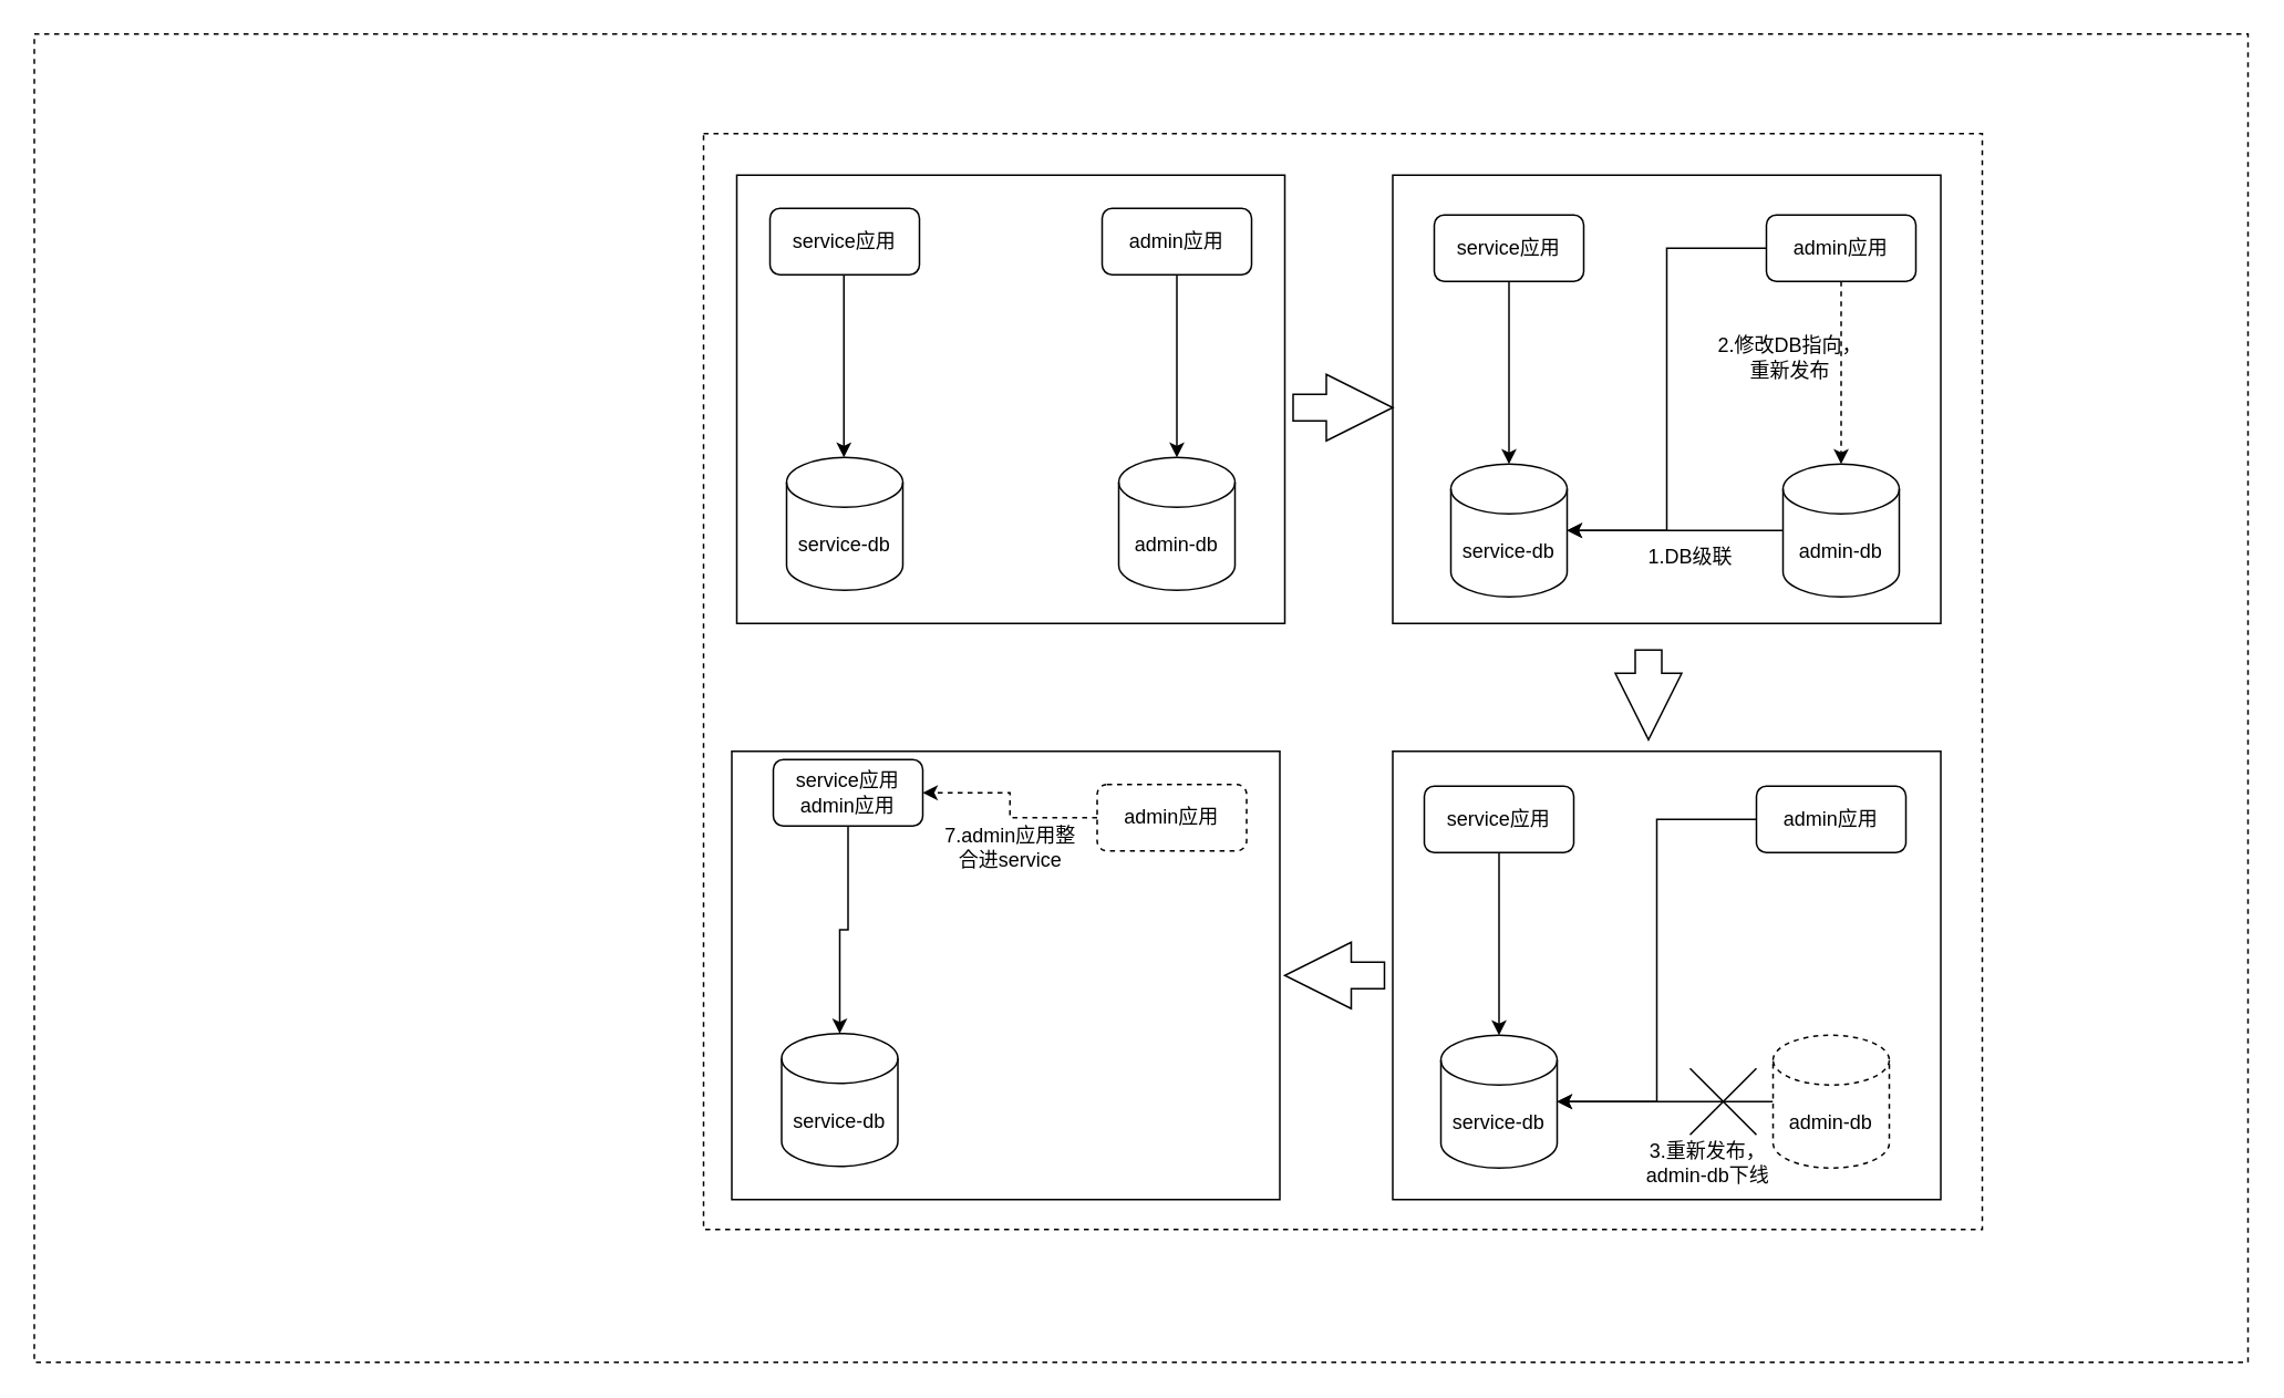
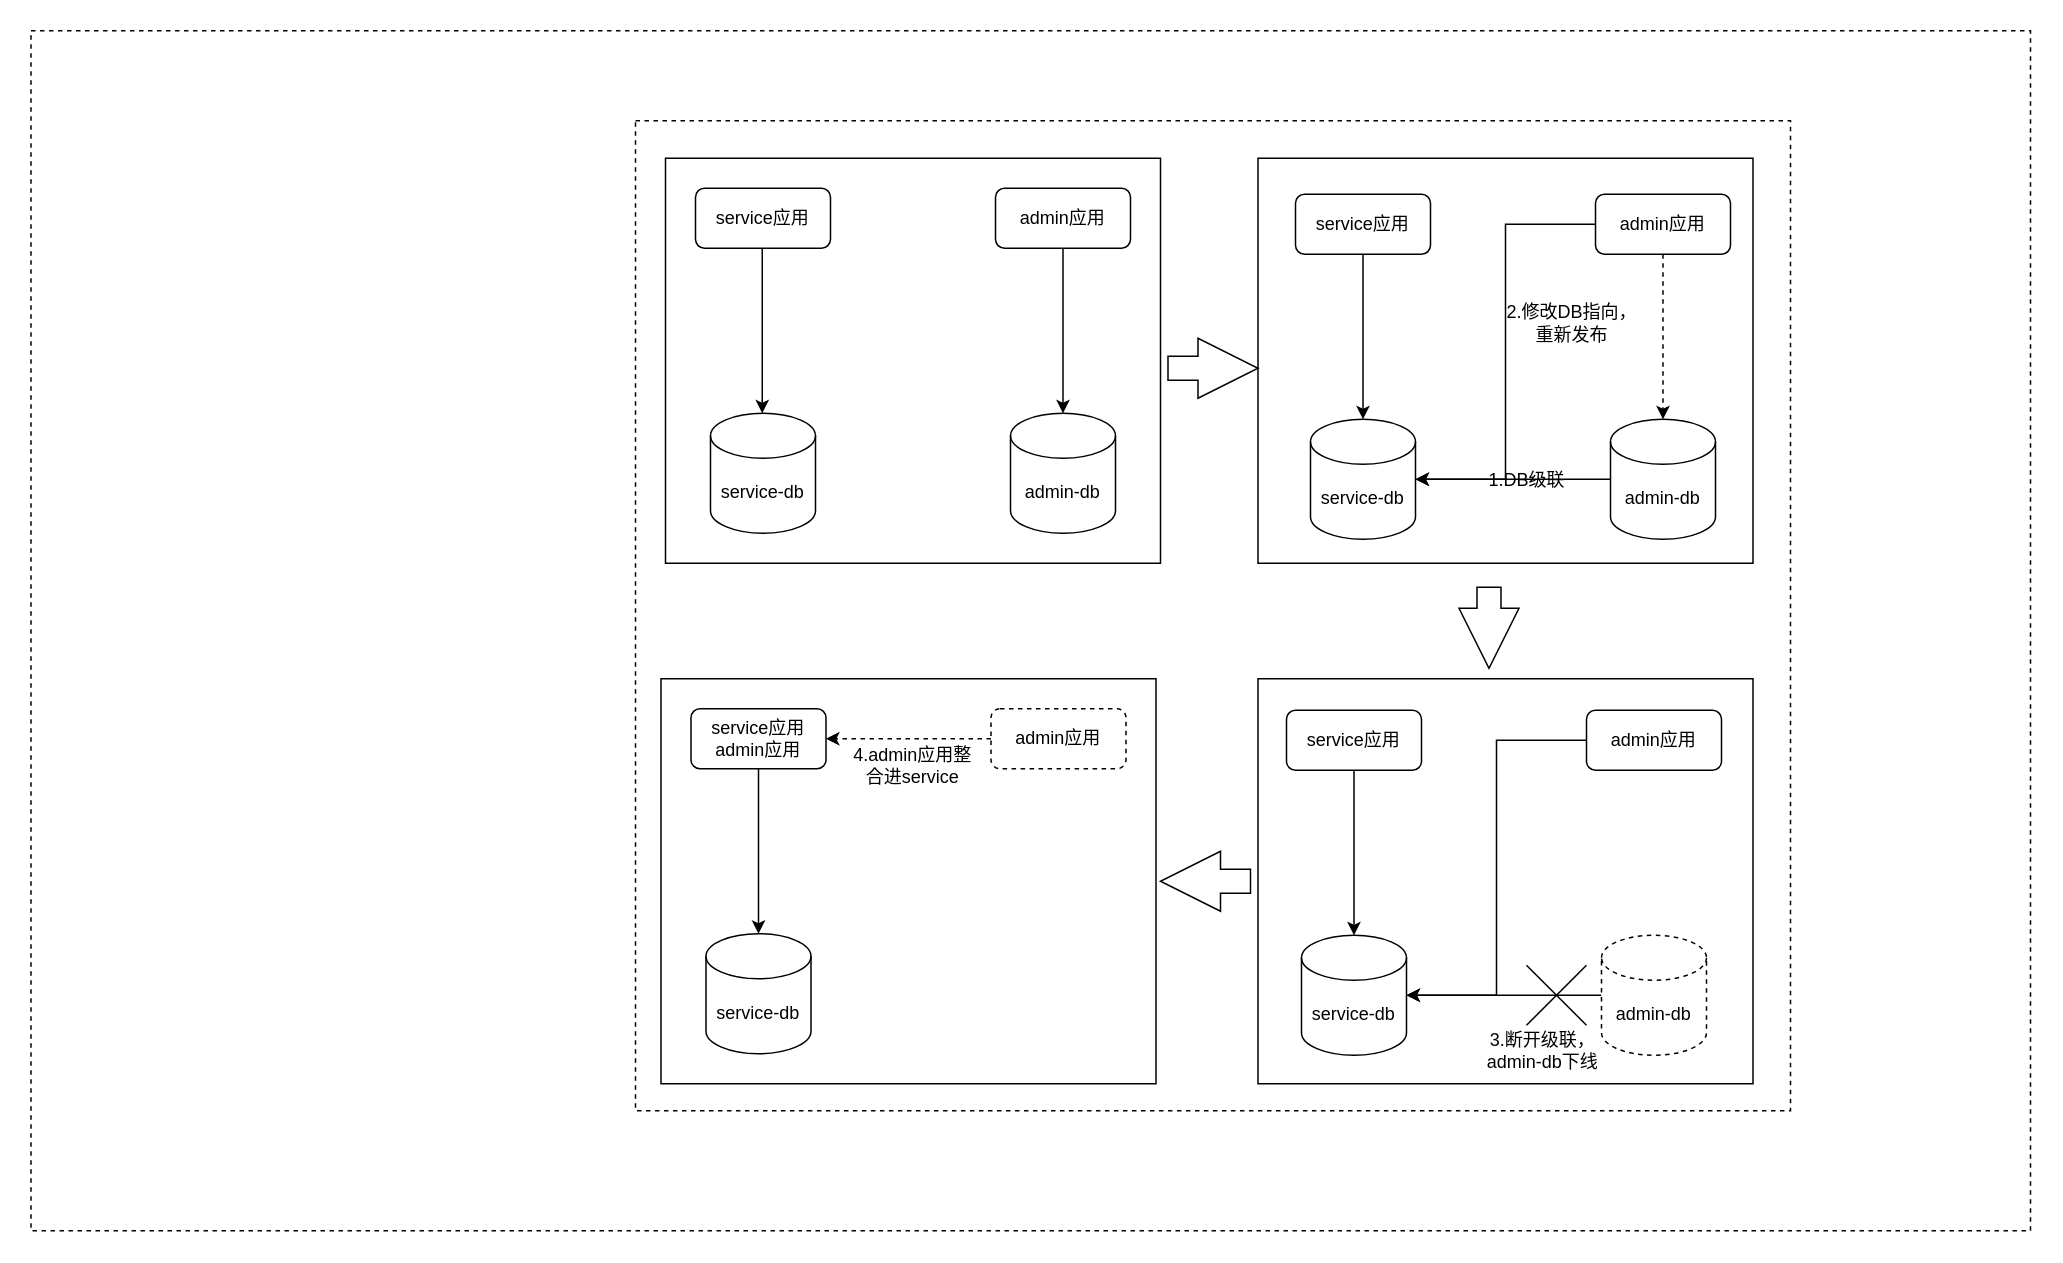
  <mxCell id="0" />
  <mxCell id="1" parent="0" />
  <mxCell id="2" value="" style="rounded=0;whiteSpace=wrap;html=1;dashed=1;" vertex="1" parent="1"><mxGeometry x="20" y="20" width="1333" height="800" as="geometry" /></mxCell>
  <mxCell id="3" value="" style="rounded=0;whiteSpace=wrap;html=1;dashed=1;" vertex="1" parent="1"><mxGeometry x="423" y="80" width="770" height="660" as="geometry" /></mxCell>
  <mxCell id="4" value="" style="rounded=0;whiteSpace=wrap;html=1;" vertex="1" parent="1"><mxGeometry x="440" y="452" width="330" height="270" as="geometry" /></mxCell>
  <mxCell id="5" value="" style="rounded=0;whiteSpace=wrap;html=1;" vertex="1" parent="1"><mxGeometry x="838" y="452" width="330" height="270" as="geometry" /></mxCell>
  <mxCell id="6" value="" style="rounded=0;whiteSpace=wrap;html=1;" vertex="1" parent="1"><mxGeometry x="838" y="105" width="330" height="270" as="geometry" /></mxCell>
  <mxCell id="7" value="" style="rounded=0;whiteSpace=wrap;html=1;" vertex="1" parent="1"><mxGeometry x="443" y="105" width="330" height="270" as="geometry" /></mxCell>
  <mxCell id="8" value="service-db" style="shape=cylinder3;whiteSpace=wrap;html=1;boundedLbl=1;backgroundOutline=1;size=15;" vertex="1" parent="1"><mxGeometry x="873" y="279" width="70" height="80" as="geometry" /></mxCell>
  <mxCell id="9" style="edgeStyle=orthogonalEdgeStyle;rounded=0;orthogonalLoop=1;jettySize=auto;html=1;" edge="1" parent="1" source="10" target="8"><mxGeometry relative="1" as="geometry" /></mxCell>
  <mxCell id="10" value="admin-db" style="shape=cylinder3;whiteSpace=wrap;html=1;boundedLbl=1;backgroundOutline=1;size=15;" vertex="1" parent="1"><mxGeometry x="1073" y="279" width="70" height="80" as="geometry" /></mxCell>
  <mxCell id="11" style="edgeStyle=orthogonalEdgeStyle;rounded=0;orthogonalLoop=1;jettySize=auto;html=1;entryX=0.5;entryY=0;entryDx=0;entryDy=0;entryPerimeter=0;dashed=1;" edge="1" parent="1" source="13" target="10"><mxGeometry relative="1" as="geometry" /></mxCell>
  <mxCell id="12" style="edgeStyle=orthogonalEdgeStyle;rounded=0;orthogonalLoop=1;jettySize=auto;html=1;entryX=1;entryY=0.5;entryDx=0;entryDy=0;entryPerimeter=0;" edge="1" parent="1" source="13" target="8"><mxGeometry relative="1" as="geometry" /></mxCell>
  <mxCell id="13" value="admin应用" style="rounded=1;whiteSpace=wrap;html=1;" vertex="1" parent="1"><mxGeometry x="1063" y="129" width="90" height="40" as="geometry" /></mxCell>
  <mxCell id="14" style="edgeStyle=orthogonalEdgeStyle;rounded=0;orthogonalLoop=1;jettySize=auto;html=1;entryX=0.5;entryY=0;entryDx=0;entryDy=0;entryPerimeter=0;" edge="1" parent="1" source="15" target="8"><mxGeometry relative="1" as="geometry" /></mxCell>
  <mxCell id="15" value="service应用" style="rounded=1;whiteSpace=wrap;html=1;" vertex="1" parent="1"><mxGeometry x="863" y="129" width="90" height="40" as="geometry" /></mxCell>
  <mxCell id="16" value="service-db" style="shape=cylinder3;whiteSpace=wrap;html=1;boundedLbl=1;backgroundOutline=1;size=15;" vertex="1" parent="1"><mxGeometry x="473" y="275" width="70" height="80" as="geometry" /></mxCell>
  <mxCell id="17" value="admin-db" style="shape=cylinder3;whiteSpace=wrap;html=1;boundedLbl=1;backgroundOutline=1;size=15;" vertex="1" parent="1"><mxGeometry x="673" y="275" width="70" height="80" as="geometry" /></mxCell>
  <mxCell id="18" style="edgeStyle=orthogonalEdgeStyle;rounded=0;orthogonalLoop=1;jettySize=auto;html=1;entryX=0.5;entryY=0;entryDx=0;entryDy=0;entryPerimeter=0;" edge="1" parent="1" source="19" target="17"><mxGeometry relative="1" as="geometry" /></mxCell>
  <mxCell id="19" value="admin应用" style="rounded=1;whiteSpace=wrap;html=1;" vertex="1" parent="1"><mxGeometry x="663" y="125" width="90" height="40" as="geometry" /></mxCell>
  <mxCell id="20" value="service应用" style="rounded=1;whiteSpace=wrap;html=1;" vertex="1" parent="1"><mxGeometry x="463" y="125" width="90" height="40" as="geometry" /></mxCell>
  <mxCell id="21" style="edgeStyle=orthogonalEdgeStyle;rounded=0;orthogonalLoop=1;jettySize=auto;html=1;entryX=0.5;entryY=0;entryDx=0;entryDy=0;entryPerimeter=0;" edge="1" parent="1"><mxGeometry relative="1" as="geometry"><mxPoint x="507.5" y="165" as="sourcePoint" /><mxPoint x="507.5" y="275" as="targetPoint" /></mxGeometry></mxCell>
  <mxCell id="22" value="service-db" style="shape=cylinder3;whiteSpace=wrap;html=1;boundedLbl=1;backgroundOutline=1;size=15;" vertex="1" parent="1"><mxGeometry x="867" y="623" width="70" height="80" as="geometry" /></mxCell>
  <mxCell id="23" style="edgeStyle=orthogonalEdgeStyle;rounded=0;orthogonalLoop=1;jettySize=auto;html=1;" edge="1" parent="1" source="24" target="22"><mxGeometry relative="1" as="geometry" /></mxCell>
  <mxCell id="24" value="admin-db" style="shape=cylinder3;whiteSpace=wrap;html=1;boundedLbl=1;backgroundOutline=1;size=15;dashed=1;" vertex="1" parent="1"><mxGeometry x="1067" y="623" width="70" height="80" as="geometry" /></mxCell>
  <mxCell id="25" style="edgeStyle=orthogonalEdgeStyle;rounded=0;orthogonalLoop=1;jettySize=auto;html=1;entryX=1;entryY=0.5;entryDx=0;entryDy=0;entryPerimeter=0;" edge="1" parent="1" source="26" target="22"><mxGeometry relative="1" as="geometry" /></mxCell>
  <mxCell id="26" value="admin应用" style="rounded=1;whiteSpace=wrap;html=1;" vertex="1" parent="1"><mxGeometry x="1057" y="473" width="90" height="40" as="geometry" /></mxCell>
  <mxCell id="27" style="edgeStyle=orthogonalEdgeStyle;rounded=0;orthogonalLoop=1;jettySize=auto;html=1;entryX=0.5;entryY=0;entryDx=0;entryDy=0;entryPerimeter=0;" edge="1" parent="1" source="28" target="22"><mxGeometry relative="1" as="geometry" /></mxCell>
  <mxCell id="28" value="service应用" style="rounded=1;whiteSpace=wrap;html=1;" vertex="1" parent="1"><mxGeometry x="857" y="473" width="90" height="40" as="geometry" /></mxCell>
  <mxCell id="29" value="" style="endArrow=none;html=1;" edge="1" parent="1"><mxGeometry width="50" height="50" relative="1" as="geometry"><mxPoint x="1017" y="683" as="sourcePoint" /><mxPoint x="1057" y="643" as="targetPoint" /></mxGeometry></mxCell>
  <mxCell id="30" value="" style="endArrow=none;html=1;" edge="1" parent="1"><mxGeometry width="50" height="50" relative="1" as="geometry"><mxPoint x="1017" y="643" as="sourcePoint" /><mxPoint x="1057" y="683" as="targetPoint" /></mxGeometry></mxCell>
  <mxCell id="31" value="service-db" style="shape=cylinder3;whiteSpace=wrap;html=1;boundedLbl=1;backgroundOutline=1;size=15;" vertex="1" parent="1"><mxGeometry x="470" y="622" width="70" height="80" as="geometry" /></mxCell>
  <mxCell id="32" style="edgeStyle=orthogonalEdgeStyle;rounded=0;orthogonalLoop=1;jettySize=auto;html=1;dashed=1;" edge="1" parent="1" source="33" target="35"><mxGeometry relative="1" as="geometry" /></mxCell>
  <mxCell id="33" value="admin应用" style="rounded=1;whiteSpace=wrap;html=1;dashed=1;" vertex="1" parent="1"><mxGeometry x="660" y="472" width="90" height="40" as="geometry" /></mxCell>
  <mxCell id="34" style="edgeStyle=orthogonalEdgeStyle;rounded=0;orthogonalLoop=1;jettySize=auto;html=1;entryX=0.5;entryY=0;entryDx=0;entryDy=0;entryPerimeter=0;" edge="1" parent="1" source="35" target="31"><mxGeometry relative="1" as="geometry" /></mxCell>
- <mxCell id="35" value="service应用&lt;br&gt;admin应用" style="rounded=1;whiteSpace=wrap;html=1;" vertex="1" parent="1"><mxGeometry x="465" y="457" width="90" height="40" as="geometry" /></mxCell>
- <mxCell id="36" value="1.DB级联" style="text;html=1;strokeColor=none;fillColor=none;align=center;verticalAlign=middle;whiteSpace=wrap;rounded=0;" vertex="1" parent="1"><mxGeometry x="982" y="325" width="71" height="20" as="geometry" /></mxCell>
- <mxCell id="37" value="2.修改DB指向，重新发布" style="text;html=1;strokeColor=none;fillColor=none;align=center;verticalAlign=middle;whiteSpace=wrap;rounded=0;" vertex="1" parent="1"><mxGeometry x="1032" y="205" width="91" height="20" as="geometry" /></mxCell>
- <mxCell id="38" value="3.重新发布，&lt;br&gt;admin-db下线" style="text;html=1;strokeColor=none;fillColor=none;align=center;verticalAlign=middle;whiteSpace=wrap;rounded=0;" vertex="1" parent="1"><mxGeometry x="983" y="690" width="90" height="20" as="geometry" /></mxCell>
- <mxCell id="39" value="7.admin应用整合进service" style="text;html=1;strokeColor=none;fillColor=none;align=center;verticalAlign=middle;whiteSpace=wrap;rounded=0;" vertex="1" parent="1"><mxGeometry x="563" y="500" width="90" height="20" as="geometry" /></mxCell>
+ <mxCell id="35" value="service应用&lt;br&gt;admin应用" style="rounded=1;whiteSpace=wrap;html=1;" vertex="1" parent="1"><mxGeometry x="460" y="472" width="90" height="40" as="geometry" /></mxCell>
+ <mxCell id="36" value="1.DB级联" style="text;html=1;strokeColor=none;fillColor=none;align=center;verticalAlign=middle;whiteSpace=wrap;rounded=0;" vertex="1" parent="1"><mxGeometry x="982" y="310" width="71" height="20" as="geometry" /></mxCell>
+ <mxCell id="37" value="2.修改DB指向，重新发布" style="text;html=1;strokeColor=none;fillColor=none;align=center;verticalAlign=middle;whiteSpace=wrap;rounded=0;" vertex="1" parent="1"><mxGeometry x="1002" y="205" width="91" height="20" as="geometry" /></mxCell>
+ <mxCell id="38" value="3.断开级联，&lt;br&gt;admin-db下线" style="text;html=1;strokeColor=none;fillColor=none;align=center;verticalAlign=middle;whiteSpace=wrap;rounded=0;" vertex="1" parent="1"><mxGeometry x="983" y="690" width="90" height="20" as="geometry" /></mxCell>
+ <mxCell id="39" value="4.admin应用整合进service" style="text;html=1;strokeColor=none;fillColor=none;align=center;verticalAlign=middle;whiteSpace=wrap;rounded=0;" vertex="1" parent="1"><mxGeometry x="563" y="500" width="90" height="20" as="geometry" /></mxCell>
  <mxCell id="40" value="" style="html=1;shadow=0;dashed=0;align=center;verticalAlign=middle;shape=mxgraph.arrows2.arrow;dy=0.6;dx=40;notch=0;" vertex="1" parent="1"><mxGeometry x="778" y="225" width="60" height="40" as="geometry" /></mxCell>
  <mxCell id="41" value="" style="html=1;shadow=0;dashed=0;align=center;verticalAlign=middle;shape=mxgraph.arrows2.arrow;dy=0.6;dx=40;notch=0;rotation=90;" vertex="1" parent="1"><mxGeometry x="965" y="398" width="54" height="40" as="geometry" /></mxCell>
  <mxCell id="42" value="" style="html=1;shadow=0;dashed=0;align=center;verticalAlign=middle;shape=mxgraph.arrows2.arrow;dy=0.6;dx=40;notch=0;rotation=-180;" vertex="1" parent="1"><mxGeometry x="773" y="567" width="60" height="40" as="geometry" /></mxCell>
